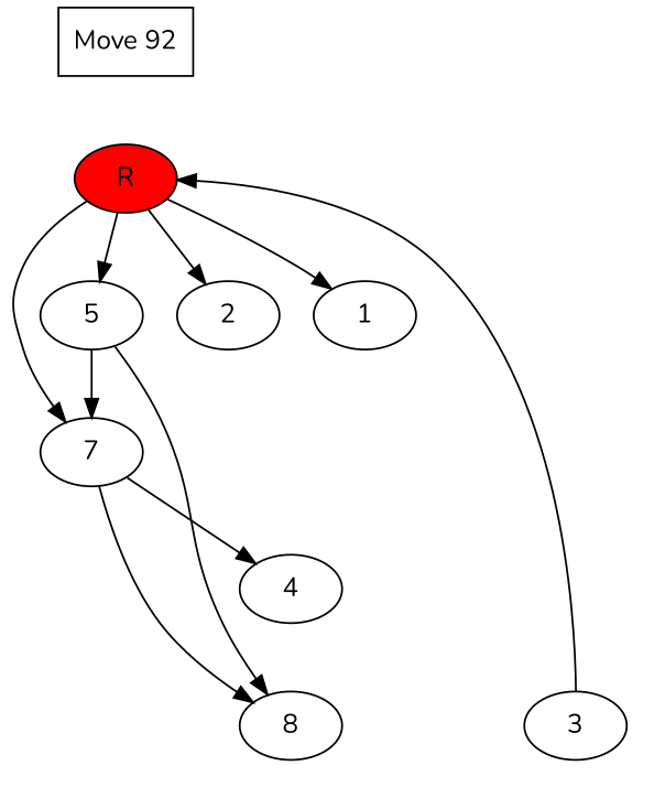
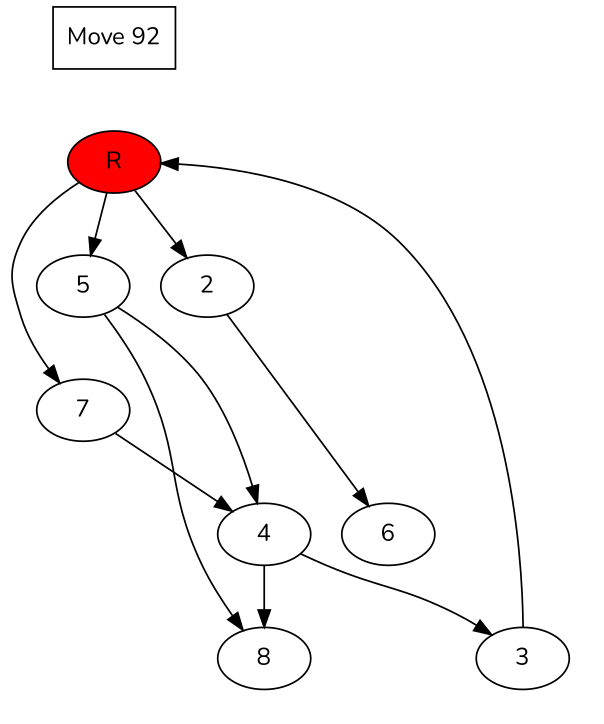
  digraph {
    fontname=Nunito
    node [fontname=Nunito]
    edge [fontname=Nunito]
    n1 [fillcolor="#ff0000" label=R style=filled]
    7
    5
    2
-   1
    8
+   6
    4
    3
    n10 [label="Move 92" shape=box]
    subgraph cluster_1 {
      peripheries=0
      n1
    }
    subgraph cluster_2 {
      peripheries=0
      7
      5
      2
-     1
    }
    subgraph cluster_3 {
      peripheries=0
      8
+     6
      4
    }
    subgraph cluster_4 {
      peripheries=0
      3
    }
    n1 -> 7
    n1 -> 5
    n1 -> 2
-   n1 -> 1
-   7 -> 8
+   4 -> 8
    7 -> 4
    5 -> 8
-   5 -> 7
+   5 -> 4
+   2 -> 6
+   4 -> 3
    3 -> n1 [constraint=false]
    n10 -> n1 [style=invis]
  }
